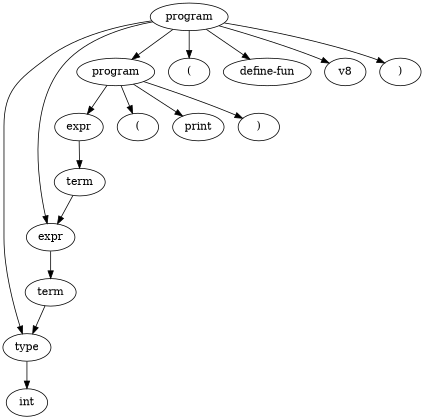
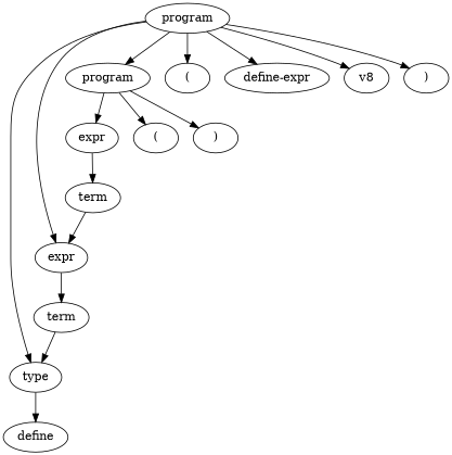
  digraph {
    node [ordering=out]
-   n1 [label=int]
+   n1 [label=define]
    n2 [label=type]
    n3 [label=term]
    n4 [label=expr]
    n5 [label=term]
    n6 [label=expr]
    n7 [label=program]
    n8 [label="("]
-   n9 [label=print]
    n10 [label=")"]
    n11 [label=program]
    n12 [label="("]
-   n13 [label="define-fun"]
+   n13 [label="define-expr"]
    n14 [label=v8]
    n15 [label=")"]
    n2 -> n1
    n3 -> n2
    n4 -> n3
    n5 -> n4
    n6 -> n5
    n7 -> n6
    n7 -> n8
-   n7 -> n9
    n7 -> n10
    n11 -> n2
    n11 -> n4
    n11 -> n7
    n11 -> n12
    n11 -> n13
    n11 -> n14
    n11 -> n15
  }
